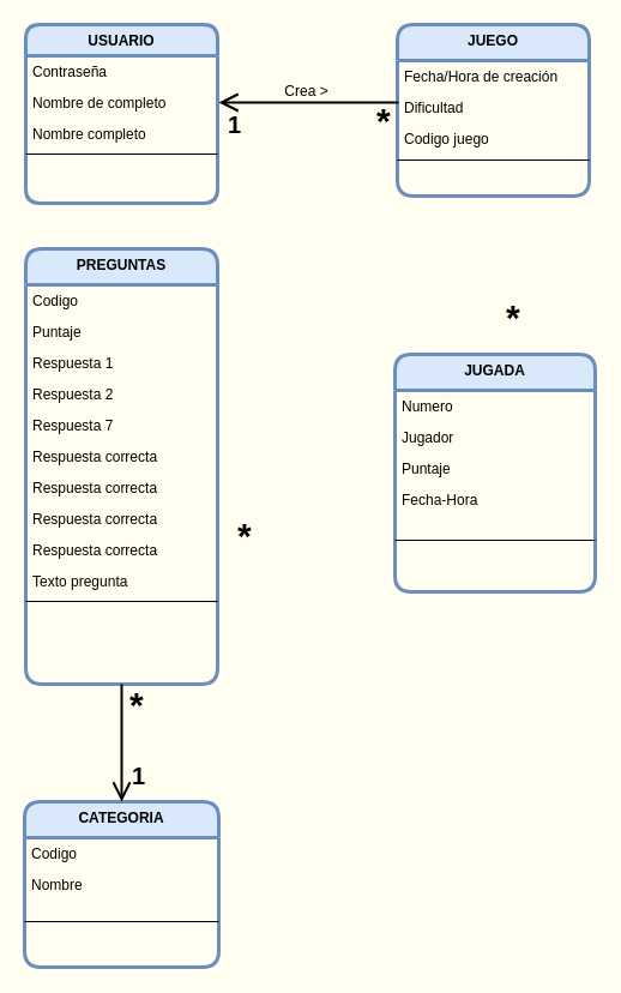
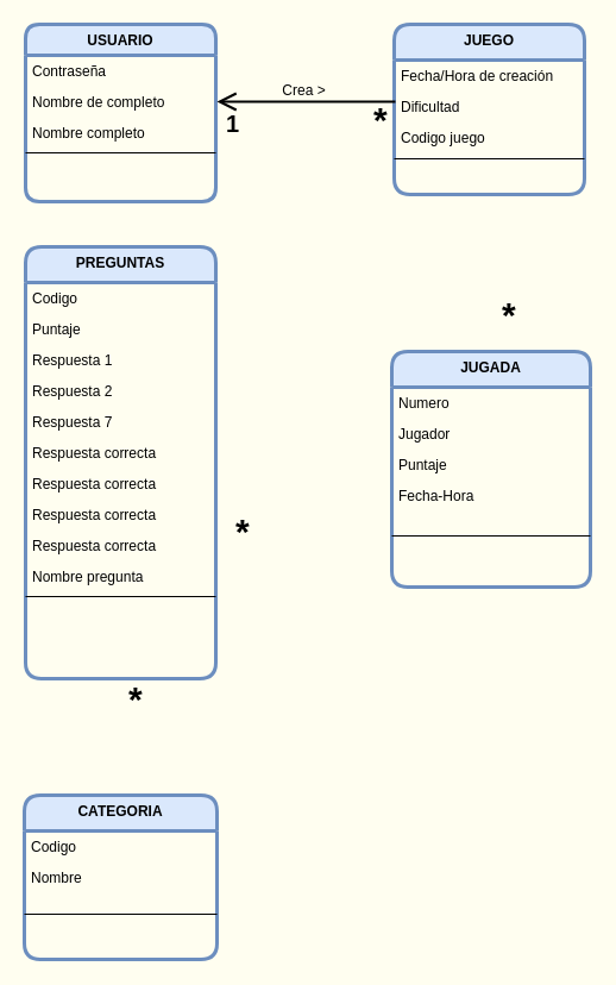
  <mxCell id="0" />
  <mxCell id="1" parent="0" />
  <mxCell id="2" value="JUEGO" style="swimlane;fontStyle=1;align=center;verticalAlign=top;childLayout=stackLayout;horizontal=1;startSize=30;horizontalStack=0;resizeParent=1;resizeLast=0;collapsible=1;marginBottom=0;rounded=1;shadow=0;strokeWidth=3;labelBackgroundColor=none;fillColor=#dae8fc;strokeColor=#6c8ebf;" parent="1" vertex="1"><mxGeometry x="331" y="20" width="160" height="143" as="geometry"><mxRectangle x="220" y="120" width="160" height="26" as="alternateBounds" /></mxGeometry></mxCell>
  <mxCell id="3" value="Fecha/Hora de creación" style="text;align=left;verticalAlign=top;spacingLeft=4;spacingRight=4;overflow=hidden;rotatable=0;points=[[0,0.5],[1,0.5]];portConstraint=eastwest;rounded=0;shadow=0;html=0;" parent="2" vertex="1"><mxGeometry y="30" width="160" height="26" as="geometry" /></mxCell>
  <mxCell id="4" value="Dificultad" style="text;align=left;verticalAlign=top;spacingLeft=4;spacingRight=4;overflow=hidden;rotatable=0;points=[[0,0.5],[1,0.5]];portConstraint=eastwest;rounded=0;shadow=0;html=0;" vertex="1" parent="2"><mxGeometry y="56" width="160" height="26" as="geometry" /></mxCell>
  <mxCell id="5" value="Codigo juego" style="text;align=left;verticalAlign=top;spacingLeft=4;spacingRight=4;overflow=hidden;rotatable=0;points=[[0,0.5],[1,0.5]];portConstraint=eastwest;rounded=0;shadow=0;html=0;" parent="2" vertex="1"><mxGeometry y="82" width="160" height="26" as="geometry" /></mxCell>
  <mxCell id="6" value="" style="line;html=1;strokeWidth=1;align=left;verticalAlign=middle;spacingTop=-1;spacingLeft=3;spacingRight=3;rotatable=0;labelPosition=right;points=[];portConstraint=eastwest;" parent="2" vertex="1"><mxGeometry y="108" width="160" height="10" as="geometry" /></mxCell>
  <mxCell id="7" value="JUGADA" style="swimlane;fontStyle=1;align=center;verticalAlign=top;childLayout=stackLayout;horizontal=1;startSize=30;horizontalStack=0;resizeParent=1;resizeLast=0;collapsible=1;marginBottom=0;rounded=1;shadow=0;strokeWidth=3;fillColor=#dae8fc;strokeColor=#6c8ebf;labelBackgroundColor=none;" parent="1" vertex="1"><mxGeometry x="329" y="295" width="167" height="198" as="geometry"><mxRectangle x="130" y="380" width="160" height="26" as="alternateBounds" /></mxGeometry></mxCell>
  <mxCell id="8" value="Numero" style="text;align=left;verticalAlign=top;spacingLeft=4;spacingRight=4;overflow=hidden;rotatable=0;points=[[0,0.5],[1,0.5]];portConstraint=eastwest;rounded=0;shadow=0;html=0;" parent="7" vertex="1"><mxGeometry y="30" width="167" height="26" as="geometry" /></mxCell>
  <mxCell id="9" value="Jugador" style="text;align=left;verticalAlign=top;spacingLeft=4;spacingRight=4;overflow=hidden;rotatable=0;points=[[0,0.5],[1,0.5]];portConstraint=eastwest;rounded=0;shadow=0;html=0;" parent="7" vertex="1"><mxGeometry y="56" width="167" height="26" as="geometry" /></mxCell>
  <mxCell id="10" value="Puntaje" style="text;align=left;verticalAlign=top;spacingLeft=4;spacingRight=4;overflow=hidden;rotatable=0;points=[[0,0.5],[1,0.5]];portConstraint=eastwest;rounded=0;shadow=0;html=0;" parent="7" vertex="1"><mxGeometry y="82" width="167" height="26" as="geometry" /></mxCell>
  <mxCell id="11" value="Fecha-Hora " style="text;align=left;verticalAlign=top;spacingLeft=4;spacingRight=4;overflow=hidden;rotatable=0;points=[[0,0.5],[1,0.5]];portConstraint=eastwest;rounded=0;shadow=0;html=0;" parent="7" vertex="1"><mxGeometry y="108" width="167" height="26" as="geometry" /></mxCell>
  <mxCell id="12" value="" style="line;html=1;strokeWidth=1;align=left;verticalAlign=middle;spacingTop=-1;spacingLeft=3;spacingRight=3;rotatable=0;labelPosition=right;points=[];portConstraint=eastwest;" parent="7" vertex="1"><mxGeometry y="134" width="167" height="42" as="geometry" /></mxCell>
  <mxCell id="13" value="CATEGORIA" style="swimlane;fontStyle=1;align=center;verticalAlign=top;childLayout=stackLayout;horizontal=1;startSize=30;horizontalStack=0;resizeParent=1;resizeLast=0;collapsible=1;marginBottom=0;rounded=1;shadow=0;strokeWidth=3;fillColor=#dae8fc;strokeColor=#6c8ebf;labelBackgroundColor=none;" parent="1" vertex="1"><mxGeometry x="20" y="668" width="162" height="138" as="geometry"><mxRectangle x="340" y="380" width="170" height="26" as="alternateBounds" /></mxGeometry></mxCell>
  <mxCell id="14" value="Codigo" style="text;align=left;verticalAlign=top;spacingLeft=4;spacingRight=4;overflow=hidden;rotatable=0;points=[[0,0.5],[1,0.5]];portConstraint=eastwest;" parent="13" vertex="1"><mxGeometry y="30" width="162" height="26" as="geometry" /></mxCell>
  <mxCell id="15" value="Nombre" style="text;align=left;verticalAlign=top;spacingLeft=4;spacingRight=4;overflow=hidden;rotatable=0;points=[[0,0.5],[1,0.5]];portConstraint=eastwest;" parent="13" vertex="1"><mxGeometry y="56" width="162" height="26" as="geometry" /></mxCell>
  <mxCell id="16" value="" style="line;html=1;strokeWidth=1;align=left;verticalAlign=middle;spacingTop=-1;spacingLeft=3;spacingRight=3;rotatable=0;labelPosition=right;points=[];portConstraint=eastwest;" parent="13" vertex="1"><mxGeometry y="82" width="162" height="36" as="geometry" /></mxCell>
  <mxCell id="17" value="USUARIO" style="swimlane;fontStyle=1;align=center;verticalAlign=top;childLayout=stackLayout;horizontal=1;startSize=26;horizontalStack=0;resizeParent=1;resizeLast=0;collapsible=1;marginBottom=0;rounded=1;shadow=0;strokeWidth=3;fillColor=#dae8fc;strokeColor=#6c8ebf;" parent="1" vertex="1"><mxGeometry x="21" y="20" width="160" height="149" as="geometry"><mxRectangle x="550" y="140" width="160" height="26" as="alternateBounds" /></mxGeometry></mxCell>
  <mxCell id="18" value="Contraseña" style="text;align=left;verticalAlign=top;spacingLeft=4;spacingRight=4;overflow=hidden;rotatable=0;points=[[0,0.5],[1,0.5]];portConstraint=eastwest;" parent="17" vertex="1"><mxGeometry y="26" width="160" height="26" as="geometry" /></mxCell>
  <mxCell id="19" value="Nombre de completo" style="text;align=left;verticalAlign=top;spacingLeft=4;spacingRight=4;overflow=hidden;rotatable=0;points=[[0,0.5],[1,0.5]];portConstraint=eastwest;rounded=0;shadow=0;html=0;" parent="17" vertex="1"><mxGeometry y="52" width="160" height="26" as="geometry" /></mxCell>
  <mxCell id="20" value="Nombre completo" style="text;align=left;verticalAlign=top;spacingLeft=4;spacingRight=4;overflow=hidden;rotatable=0;points=[[0,0.5],[1,0.5]];portConstraint=eastwest;rounded=0;shadow=0;html=0;" parent="17" vertex="1"><mxGeometry y="78" width="160" height="26" as="geometry" /></mxCell>
  <mxCell id="21" value="" style="line;html=1;strokeWidth=1;align=left;verticalAlign=middle;spacingTop=-1;spacingLeft=3;spacingRight=3;rotatable=0;labelPosition=right;points=[];portConstraint=eastwest;" parent="17" vertex="1"><mxGeometry y="104" width="160" height="8" as="geometry" /></mxCell>
  <mxCell id="22" value="" style="endArrow=open;shadow=0;strokeWidth=2;rounded=0;endFill=1;edgeStyle=elbowEdgeStyle;elbow=vertical;endSize=12;" parent="1" edge="1"><mxGeometry x="0.5" y="41" relative="1" as="geometry"><mxPoint x="332" y="85" as="sourcePoint" /><mxPoint x="182" y="85" as="targetPoint" /><mxPoint x="-40" y="32" as="offset" /><Array as="points"><mxPoint x="291" y="85" /><mxPoint x="309" y="74" /><mxPoint x="162" y="107" /></Array></mxGeometry></mxCell>
  <mxCell id="23" value="*" style="resizable=0;align=left;verticalAlign=bottom;labelBackgroundColor=none;fontSize=30;fontStyle=1" parent="22" connectable="0" vertex="1"><mxGeometry x="-1" relative="1" as="geometry"><mxPoint x="-20" y="30" as="offset" /></mxGeometry></mxCell>
  <mxCell id="24" value="1" style="resizable=0;align=right;verticalAlign=bottom;labelBackgroundColor=none;fontSize=20;fontStyle=1" parent="22" connectable="0" vertex="1"><mxGeometry x="1" relative="1" as="geometry"><mxPoint x="20" y="30" as="offset" /></mxGeometry></mxCell>
  <mxCell id="25" value="Crea &amp;gt;" style="text;html=1;resizable=0;points=[];;align=center;verticalAlign=middle;labelBackgroundColor=none;rounded=0;shadow=0;strokeWidth=1;fontSize=12;" parent="22" vertex="1" connectable="0"><mxGeometry x="0.5" y="49" relative="1" as="geometry"><mxPoint x="35" y="-59" as="offset" /></mxGeometry></mxCell>
  <mxCell id="26" value="PREGUNTAS" style="swimlane;fontStyle=1;align=center;verticalAlign=top;childLayout=stackLayout;horizontal=1;startSize=30;horizontalStack=0;resizeParent=1;resizeLast=0;collapsible=1;marginBottom=0;rounded=1;shadow=0;strokeWidth=3;fillColor=#dae8fc;strokeColor=#6c8ebf;labelBackgroundColor=none;" parent="1" vertex="1"><mxGeometry x="21" y="207" width="160" height="363" as="geometry"><mxRectangle x="130" y="380" width="160" height="26" as="alternateBounds" /></mxGeometry></mxCell>
  <mxCell id="27" value="Codigo" style="text;align=left;verticalAlign=top;spacingLeft=4;spacingRight=4;overflow=hidden;rotatable=0;points=[[0,0.5],[1,0.5]];portConstraint=eastwest;rounded=0;shadow=0;html=0;" parent="26" vertex="1"><mxGeometry y="30" width="160" height="26" as="geometry" /></mxCell>
  <mxCell id="28" value="Puntaje" style="text;align=left;verticalAlign=top;spacingLeft=4;spacingRight=4;overflow=hidden;rotatable=0;points=[[0,0.5],[1,0.5]];portConstraint=eastwest;rounded=0;shadow=0;html=0;" parent="26" vertex="1"><mxGeometry y="56" width="160" height="26" as="geometry" /></mxCell>
  <mxCell id="29" value="Respuesta 1" style="text;align=left;verticalAlign=top;spacingLeft=4;spacingRight=4;overflow=hidden;rotatable=0;points=[[0,0.5],[1,0.5]];portConstraint=eastwest;rounded=0;shadow=0;html=0;" parent="26" vertex="1"><mxGeometry y="82" width="160" height="26" as="geometry" /></mxCell>
  <mxCell id="30" value="Respuesta 2" style="text;align=left;verticalAlign=top;spacingLeft=4;spacingRight=4;overflow=hidden;rotatable=0;points=[[0,0.5],[1,0.5]];portConstraint=eastwest;rounded=0;shadow=0;html=0;" parent="26" vertex="1"><mxGeometry y="108" width="160" height="26" as="geometry" /></mxCell>
  <mxCell id="31" value="Respuesta 7" style="text;align=left;verticalAlign=top;spacingLeft=4;spacingRight=4;overflow=hidden;rotatable=0;points=[[0,0.5],[1,0.5]];portConstraint=eastwest;rounded=0;shadow=0;html=0;" parent="26" vertex="1"><mxGeometry y="134" width="160" height="26" as="geometry" /></mxCell>
  <mxCell id="32" value="Respuesta correcta" style="text;align=left;verticalAlign=top;spacingLeft=4;spacingRight=4;overflow=hidden;rotatable=0;points=[[0,0.5],[1,0.5]];portConstraint=eastwest;rounded=0;shadow=0;html=0;" vertex="1" parent="26"><mxGeometry y="160" width="160" height="26" as="geometry" /></mxCell>
  <mxCell id="33" value="Respuesta correcta" style="text;align=left;verticalAlign=top;spacingLeft=4;spacingRight=4;overflow=hidden;rotatable=0;points=[[0,0.5],[1,0.5]];portConstraint=eastwest;rounded=0;shadow=0;html=0;" vertex="1" parent="26"><mxGeometry y="186" width="160" height="26" as="geometry" /></mxCell>
  <mxCell id="34" value="Respuesta correcta" style="text;align=left;verticalAlign=top;spacingLeft=4;spacingRight=4;overflow=hidden;rotatable=0;points=[[0,0.5],[1,0.5]];portConstraint=eastwest;rounded=0;shadow=0;html=0;" vertex="1" parent="26"><mxGeometry y="212" width="160" height="26" as="geometry" /></mxCell>
  <mxCell id="35" value="Respuesta correcta" style="text;align=left;verticalAlign=top;spacingLeft=4;spacingRight=4;overflow=hidden;rotatable=0;points=[[0,0.5],[1,0.5]];portConstraint=eastwest;rounded=0;shadow=0;html=0;" vertex="1" parent="26"><mxGeometry y="238" width="160" height="26" as="geometry" /></mxCell>
- <mxCell id="36" value="Texto pregunta" style="text;align=left;verticalAlign=top;spacingLeft=4;spacingRight=4;overflow=hidden;rotatable=0;points=[[0,0.5],[1,0.5]];portConstraint=eastwest;rounded=0;shadow=0;html=0;" parent="26" vertex="1"><mxGeometry y="264" width="160" height="26" as="geometry" /></mxCell>
+ <mxCell id="36" value="Nombre pregunta" style="text;align=left;verticalAlign=top;spacingLeft=4;spacingRight=4;overflow=hidden;rotatable=0;points=[[0,0.5],[1,0.5]];portConstraint=eastwest;rounded=0;shadow=0;html=0;" parent="26" vertex="1"><mxGeometry y="264" width="160" height="26" as="geometry" /></mxCell>
  <mxCell id="37" value="" style="resizable=0;align=left;verticalAlign=bottom;labelBackgroundColor=none;fontSize=30;fontStyle=1" parent="26" connectable="0" vertex="1"><mxGeometry y="290" width="160" as="geometry" /></mxCell>
  <mxCell id="38" value="" style="line;html=1;strokeWidth=1;align=left;verticalAlign=middle;spacingTop=-1;spacingLeft=3;spacingRight=3;rotatable=0;labelPosition=right;points=[];portConstraint=eastwest;" parent="26" vertex="1"><mxGeometry y="290" width="160" height="8" as="geometry" /></mxCell>
  <mxCell id="39" value="*" style="resizable=0;align=left;verticalAlign=bottom;labelBackgroundColor=none;fontSize=30;fontStyle=1" parent="1" connectable="0" vertex="1"><mxGeometry x="420" y="279" as="geometry" /></mxCell>
  <mxCell id="40" value="*" style="resizable=0;align=left;verticalAlign=bottom;labelBackgroundColor=none;fontSize=30;fontStyle=1" parent="1" connectable="0" vertex="1"><mxGeometry x="196" y="461" as="geometry" /></mxCell>
- <mxCell id="41" value="" style="endArrow=open;shadow=0;strokeWidth=2;rounded=0;endFill=1;elbow=vertical;endSize=12;entryX=0.5;entryY=0;entryDx=0;entryDy=0;exitX=0.5;exitY=1;exitDx=0;exitDy=0;" parent="1" source="26" edge="1" target="13"><mxGeometry x="0.5" y="41" relative="1" as="geometry"><mxPoint x="63" y="582" as="sourcePoint" /><mxPoint x="100" y="580" as="targetPoint" /><mxPoint x="-40" y="32" as="offset" /></mxGeometry></mxCell>
- <mxCell id="42" value="1" style="resizable=0;align=right;verticalAlign=bottom;labelBackgroundColor=none;fontSize=20;fontStyle=1" parent="41" connectable="0" vertex="1"><mxGeometry x="1" relative="1" as="geometry"><mxPoint x="21" y="-10" as="offset" /></mxGeometry></mxCell>
  <mxCell id="43" value="*" style="resizable=0;align=left;verticalAlign=bottom;labelBackgroundColor=none;fontSize=30;fontStyle=1" connectable="0" vertex="1" parent="1"><mxGeometry x="106" y="602" as="geometry" /></mxCell>
